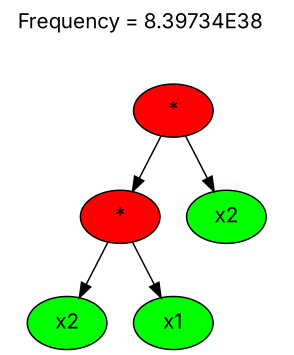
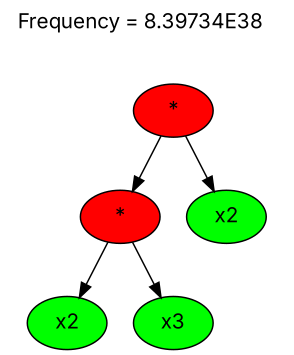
  strict digraph {
    label=<Frequency = 8.39734E38  <br/> <br/> <br/>>
    labelloc=t
    fontname=Inter
    node [fillcolor="#00ff00" style=filled fontname=Inter]
    edge [fontname=Inter]
    n1 [fillcolor="#ff0000" label="*"]
    n2 [fillcolor="#ff0000" label="*"]
    n3 [label=x2]
    n4 [label=x2]
-   n5 [label=x1]
+   n5 [label=x3]
    n1 -> n2
    n1 -> n3
    n2 -> n4
    n2 -> n5
  }
